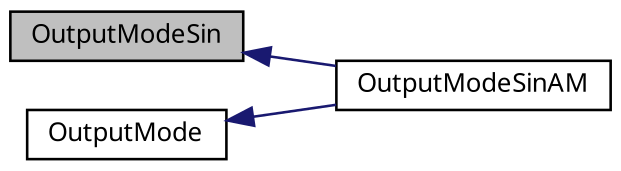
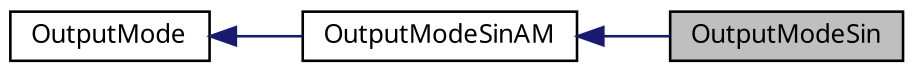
  digraph {
    fontname="Noto Sans"
    rankdir=LR
    node [color=black fillcolor=white fontname="Noto Sans" fontsize=10 shape=record style=filled]
    edge [color=midnightblue dir=back fontname="Noto Sans" fontsize=10 labelfontname=Helvetica labelfontsize=10 style=solid]
    n1 [fillcolor=grey75 fontcolor=black height=0.2 label=OutputModeSin width=0.4]
    n2 [height=0.2 label=OutputModeSinAM width=0.4]
    n3 [height=0.2 label=OutputMode width=0.4]
-   n1 -> n2
+   n2 -> n1
    n3 -> n2
  }
